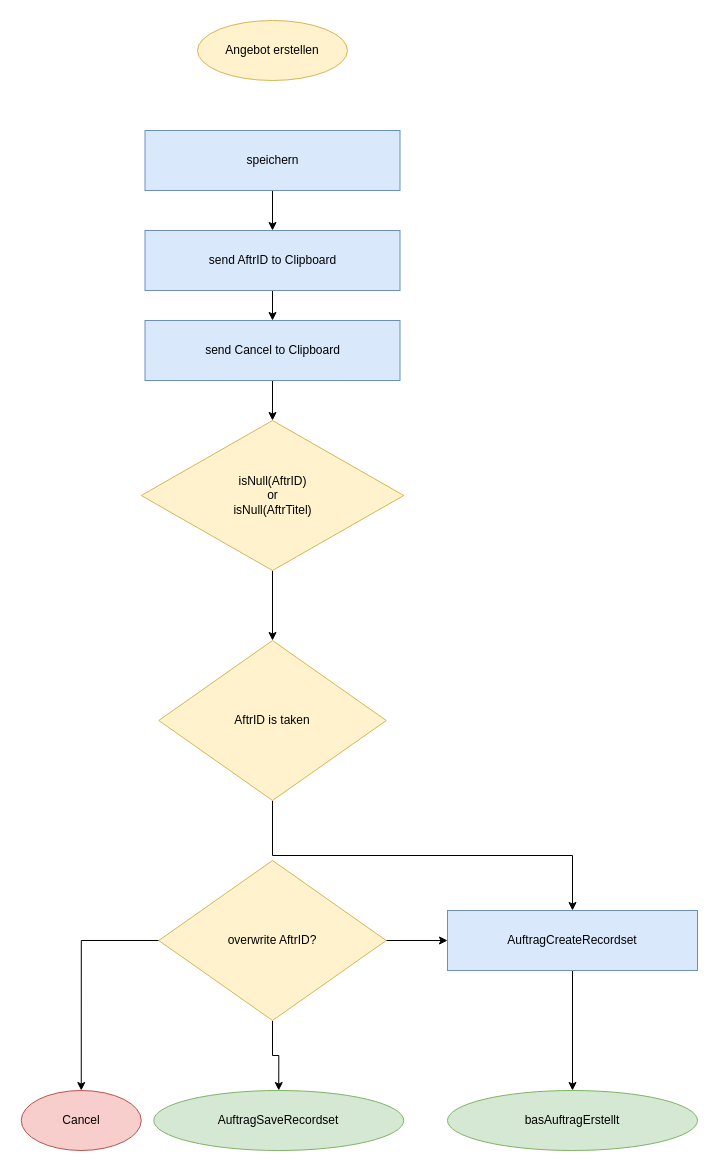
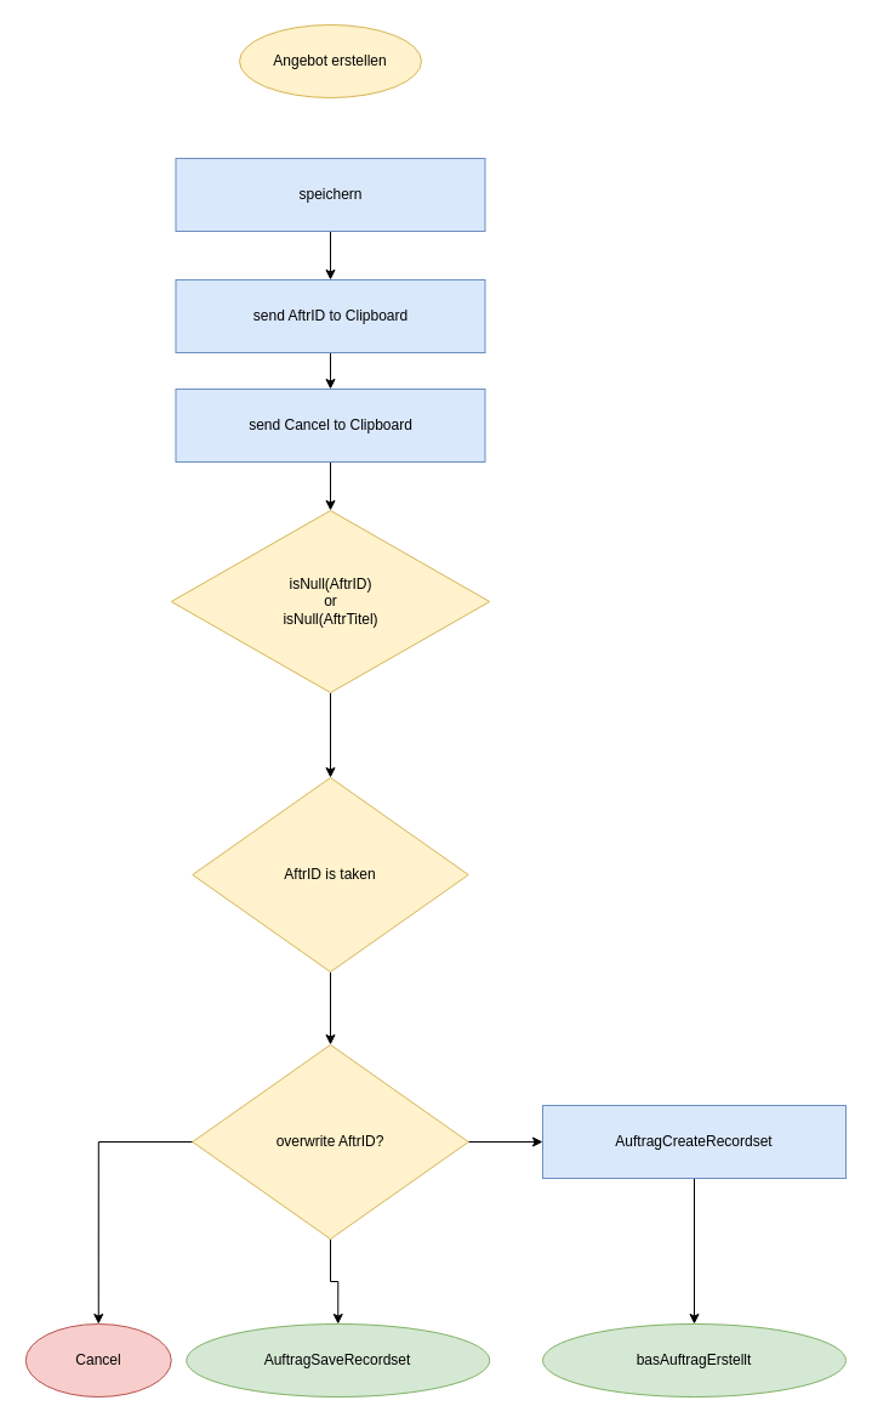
  <mxCell id="0" />
  <mxCell id="1" parent="0" />
  <mxCell id="2" value="Angebot erstellen" style="ellipse;whiteSpace=wrap;html=1;fillColor=#fff2cc;strokeColor=#d6b656;fontColor=#000000;" vertex="1" parent="1"><mxGeometry x="197" y="20" width="150" height="60" as="geometry" /></mxCell>
  <mxCell id="3" style="edgeStyle=orthogonalEdgeStyle;rounded=0;orthogonalLoop=1;jettySize=auto;html=1;entryX=0.5;entryY=0;entryDx=0;entryDy=0;" edge="1" parent="1" source="4" target="6"><mxGeometry relative="1" as="geometry" /></mxCell>
  <mxCell id="4" value="speichern" style="whiteSpace=wrap;html=1;fillColor=#dae8fc;strokeColor=#6c8ebf;fontColor=#000000;" vertex="1" parent="1"><mxGeometry x="144.5" y="130" width="255" height="60" as="geometry" /></mxCell>
  <mxCell id="5" style="edgeStyle=orthogonalEdgeStyle;rounded=0;orthogonalLoop=1;jettySize=auto;html=1;exitX=0.5;exitY=1;exitDx=0;exitDy=0;entryX=0.5;entryY=0;entryDx=0;entryDy=0;" edge="1" parent="1" source="6" target="8"><mxGeometry relative="1" as="geometry" /></mxCell>
  <mxCell id="6" value="send AftrID to Clipboard" style="whiteSpace=wrap;html=1;fillColor=#dae8fc;strokeColor=#6c8ebf;fontColor=#000000;" vertex="1" parent="1"><mxGeometry x="144.5" y="230" width="255" height="60" as="geometry" /></mxCell>
  <mxCell id="7" style="edgeStyle=orthogonalEdgeStyle;rounded=0;orthogonalLoop=1;jettySize=auto;html=1;exitX=0.5;exitY=1;exitDx=0;exitDy=0;entryX=0.5;entryY=0;entryDx=0;entryDy=0;" edge="1" parent="1" source="8" target="10"><mxGeometry relative="1" as="geometry" /></mxCell>
  <mxCell id="8" value="send Cancel to Clipboard" style="whiteSpace=wrap;html=1;fillColor=#dae8fc;strokeColor=#6c8ebf;fontColor=#000000;" vertex="1" parent="1"><mxGeometry x="144.5" y="320" width="255" height="60" as="geometry" /></mxCell>
  <mxCell id="9" style="edgeStyle=orthogonalEdgeStyle;rounded=0;orthogonalLoop=1;jettySize=auto;html=1;exitX=0.5;exitY=1;exitDx=0;exitDy=0;entryX=0.5;entryY=0;entryDx=0;entryDy=0;" edge="1" parent="1" source="10" target="12"><mxGeometry relative="1" as="geometry" /></mxCell>
  <mxCell id="10" value="isNull(AftrID)&lt;br&gt;or&lt;br&gt;isNull(AftrTitel)" style="rhombus;whiteSpace=wrap;html=1;fillColor=#fff2cc;strokeColor=#d6b656;fontColor=#000000;" vertex="1" parent="1"><mxGeometry x="140.75" y="420" width="262.5" height="150" as="geometry" /></mxCell>
- <mxCell id="11" style="edgeStyle=orthogonalEdgeStyle;rounded=0;orthogonalLoop=1;jettySize=auto;html=1;exitX=0.5;exitY=1;exitDx=0;exitDy=0;" edge="1" parent="1" source="12" target="20"><mxGeometry relative="1" as="geometry" /></mxCell>
+ <mxCell id="11" style="edgeStyle=orthogonalEdgeStyle;rounded=0;orthogonalLoop=1;jettySize=auto;html=1;exitX=0.5;exitY=1;exitDx=0;exitDy=0;entryX=0.5;entryY=0;entryDx=0;entryDy=0;" edge="1" parent="1" source="12" target="16"><mxGeometry relative="1" as="geometry" /></mxCell>
  <mxCell id="12" value="AftrID is taken" style="rhombus;whiteSpace=wrap;html=1;strokeColor=#d6b656;fillColor=#fff2cc;fontColor=#000000;" vertex="1" parent="1"><mxGeometry x="158.25" y="640" width="227.5" height="160" as="geometry" /></mxCell>
  <mxCell id="13" style="edgeStyle=orthogonalEdgeStyle;rounded=0;orthogonalLoop=1;jettySize=auto;html=1;exitX=0.5;exitY=1;exitDx=0;exitDy=0;entryX=0.5;entryY=0;entryDx=0;entryDy=0;" edge="1" parent="1" source="16" target="18"><mxGeometry relative="1" as="geometry" /></mxCell>
  <mxCell id="14" style="edgeStyle=orthogonalEdgeStyle;rounded=0;orthogonalLoop=1;jettySize=auto;html=1;exitX=1;exitY=0.5;exitDx=0;exitDy=0;entryX=0;entryY=0.5;entryDx=0;entryDy=0;" edge="1" parent="1" source="16" target="20"><mxGeometry relative="1" as="geometry" /></mxCell>
  <mxCell id="15" style="edgeStyle=orthogonalEdgeStyle;rounded=0;orthogonalLoop=1;jettySize=auto;html=1;exitX=0;exitY=0.5;exitDx=0;exitDy=0;entryX=0.5;entryY=0;entryDx=0;entryDy=0;" edge="1" parent="1" source="16" target="17"><mxGeometry relative="1" as="geometry" /></mxCell>
  <mxCell id="16" value="overwrite AftrID?" style="rhombus;whiteSpace=wrap;html=1;strokeColor=#d6b656;fillColor=#fff2cc;fontColor=#000000;" vertex="1" parent="1"><mxGeometry x="158.25" y="860" width="227.5" height="160" as="geometry" /></mxCell>
  <mxCell id="17" value="Cancel" style="ellipse;whiteSpace=wrap;html=1;strokeColor=#b85450;fillColor=#f8cecc;fontColor=#000000;" vertex="1" parent="1"><mxGeometry x="20.75" y="1090" width="120" height="60" as="geometry" /></mxCell>
  <mxCell id="18" value="AuftragSaveRecordset" style="ellipse;whiteSpace=wrap;html=1;strokeColor=#82b366;fillColor=#d5e8d4;fontColor=#000000;" vertex="1" parent="1"><mxGeometry x="153.25" y="1090" width="250" height="60" as="geometry" /></mxCell>
  <mxCell id="19" style="edgeStyle=orthogonalEdgeStyle;rounded=0;orthogonalLoop=1;jettySize=auto;html=1;entryX=0.5;entryY=0;entryDx=0;entryDy=0;" edge="1" parent="1" source="20" target="21"><mxGeometry relative="1" as="geometry" /></mxCell>
  <mxCell id="20" value="AuftragCreateRecordset" style="whiteSpace=wrap;html=1;strokeColor=#6c8ebf;fillColor=#dae8fc;fontColor=#000000;" vertex="1" parent="1"><mxGeometry x="447" y="910" width="250" height="60" as="geometry" /></mxCell>
  <mxCell id="21" value="basAuftragErstellt" style="ellipse;whiteSpace=wrap;html=1;strokeColor=#82b366;fillColor=#d5e8d4;fontColor=#000000;" vertex="1" parent="1"><mxGeometry x="447" y="1090" width="250" height="60" as="geometry" /></mxCell>
